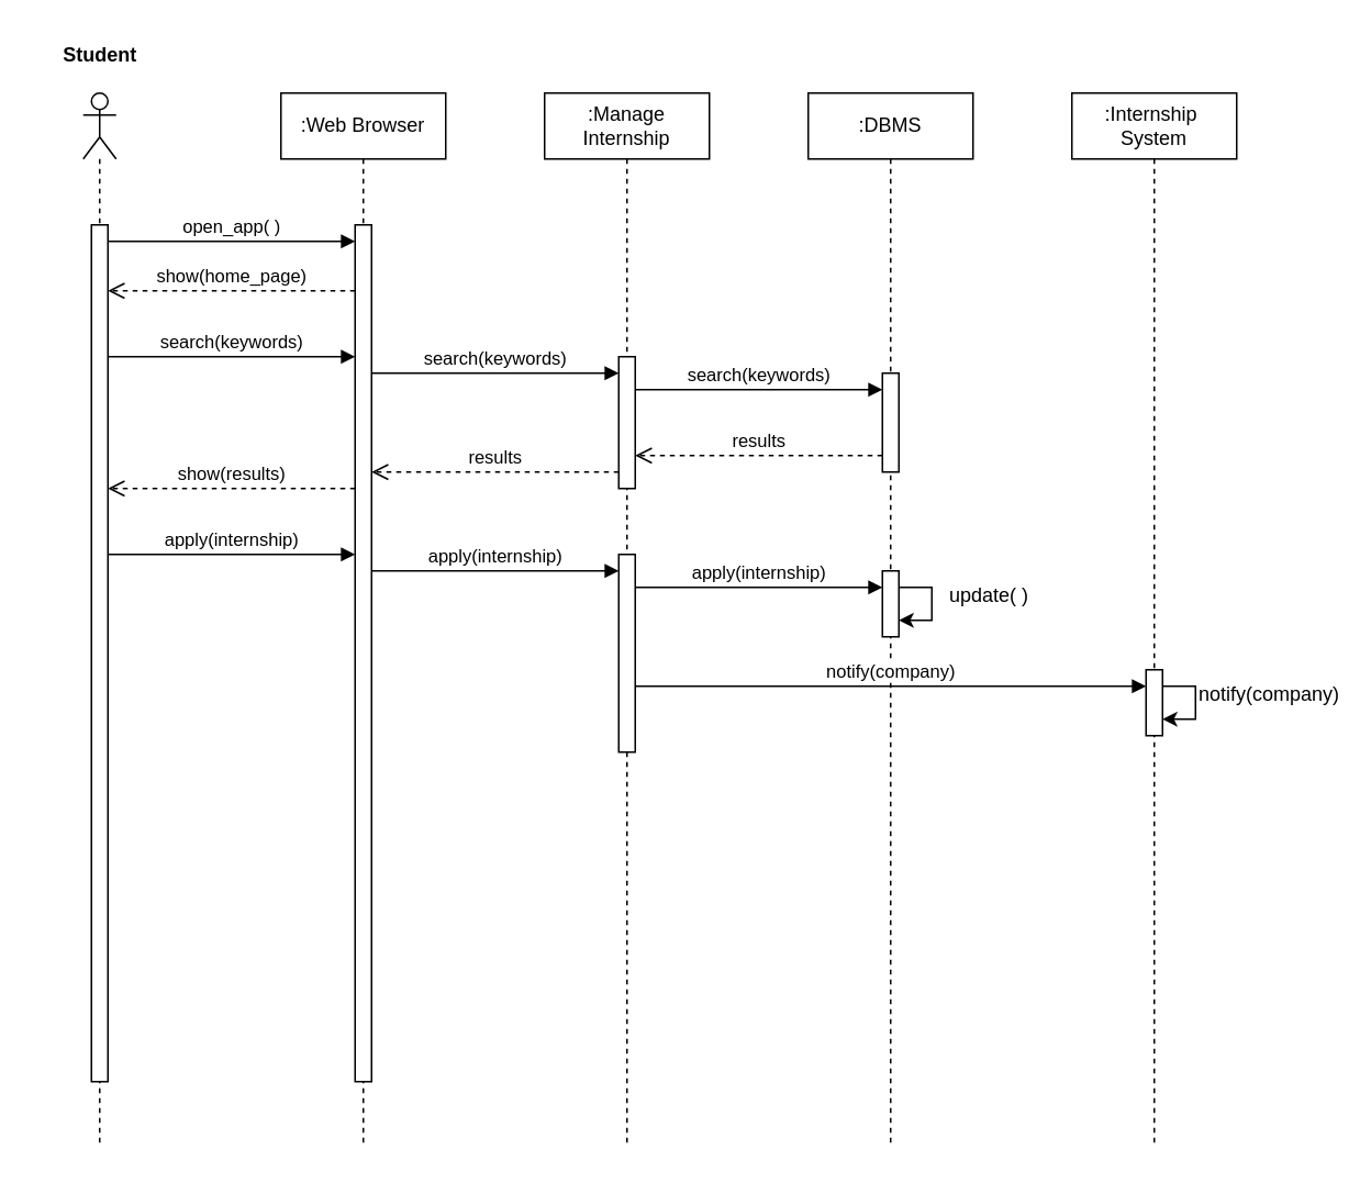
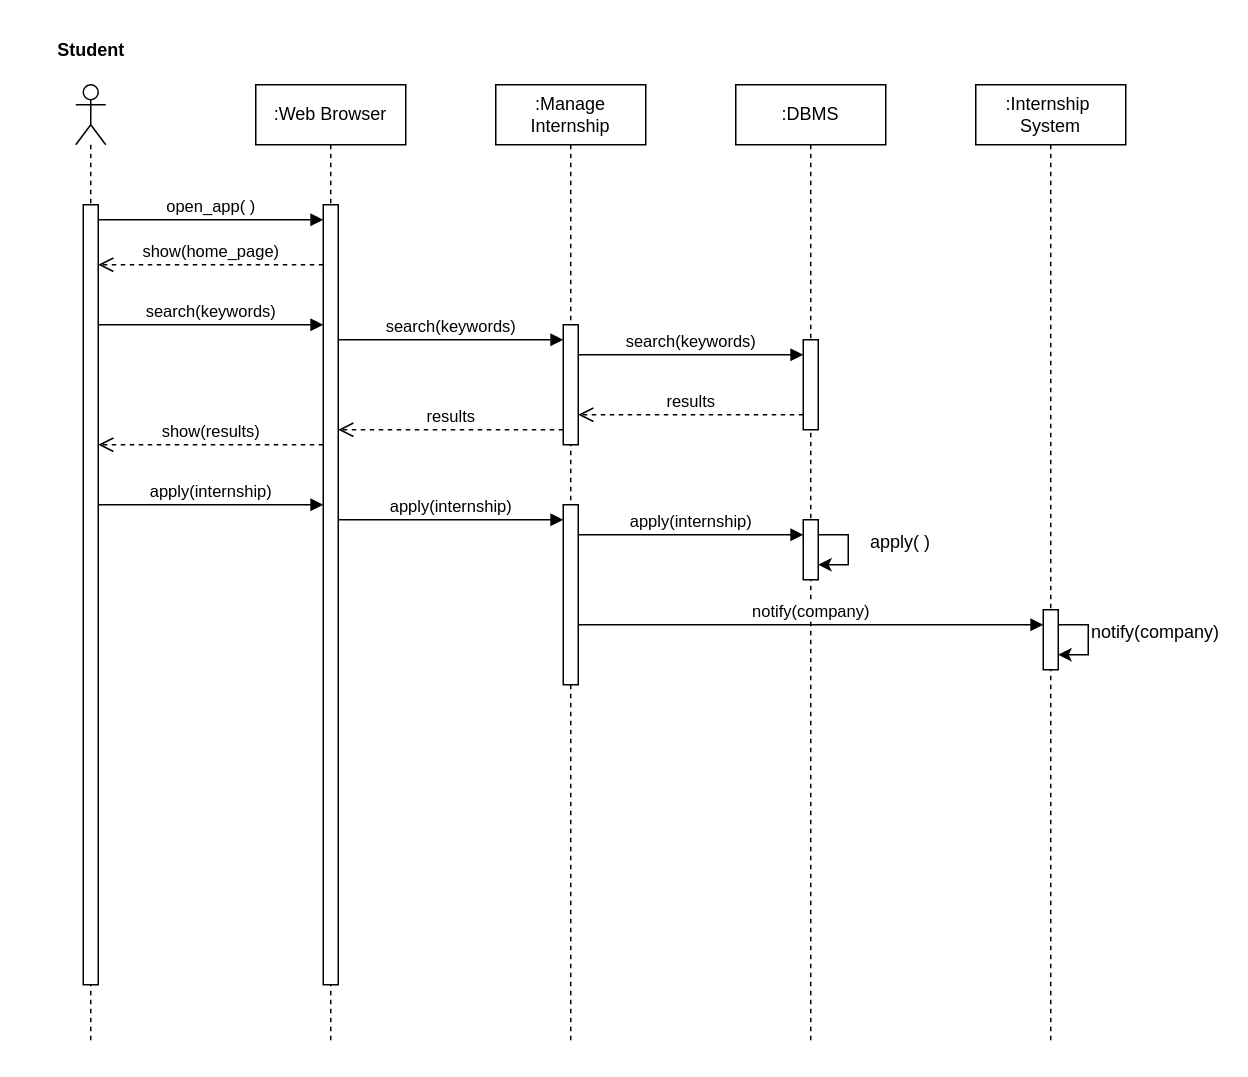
  <mxCell id="0" />
  <mxCell id="1" parent="0" />
  <mxCell id="2" value="" style="shape=umlLifeline;perimeter=lifelinePerimeter;whiteSpace=wrap;html=1;container=1;dropTarget=0;collapsible=0;recursiveResize=0;outlineConnect=0;portConstraint=eastwest;newEdgeStyle={&quot;curved&quot;:0,&quot;rounded&quot;:0};participant=umlActor;" vertex="1" parent="1"><mxGeometry x="50" y="56" width="20" height="640" as="geometry" /></mxCell>
  <mxCell id="3" value="" style="html=1;points=[[0,0,0,0,5],[0,1,0,0,-5],[1,0,0,0,5],[1,1,0,0,-5]];perimeter=orthogonalPerimeter;outlineConnect=0;targetShapes=umlLifeline;portConstraint=eastwest;newEdgeStyle={&quot;curved&quot;:0,&quot;rounded&quot;:0};" vertex="1" parent="2"><mxGeometry x="5" y="80" width="10" height="520" as="geometry" /></mxCell>
  <mxCell id="4" value="Student" style="text;align=center;fontStyle=1;verticalAlign=middle;spacingLeft=3;spacingRight=3;strokeColor=none;rotatable=0;points=[[0,0.5],[1,0.5]];portConstraint=eastwest;html=1;" vertex="1" parent="1"><mxGeometry x="20" y="20" width="80" height="26" as="geometry" /></mxCell>
  <mxCell id="5" value=":Web Browser" style="shape=umlLifeline;perimeter=lifelinePerimeter;whiteSpace=wrap;html=1;container=1;dropTarget=0;collapsible=0;recursiveResize=0;outlineConnect=0;portConstraint=eastwest;newEdgeStyle={&quot;curved&quot;:0,&quot;rounded&quot;:0};" vertex="1" parent="1"><mxGeometry x="170" y="56" width="100" height="640" as="geometry" /></mxCell>
  <mxCell id="6" value="" style="html=1;points=[[0,0,0,0,5],[0,1,0,0,-5],[1,0,0,0,5],[1,1,0,0,-5]];perimeter=orthogonalPerimeter;outlineConnect=0;targetShapes=umlLifeline;portConstraint=eastwest;newEdgeStyle={&quot;curved&quot;:0,&quot;rounded&quot;:0};" vertex="1" parent="5"><mxGeometry x="45" y="80" width="10" height="520" as="geometry" /></mxCell>
  <mxCell id="7" value=":Manage Internship" style="shape=umlLifeline;perimeter=lifelinePerimeter;whiteSpace=wrap;html=1;container=1;dropTarget=0;collapsible=0;recursiveResize=0;outlineConnect=0;portConstraint=eastwest;newEdgeStyle={&quot;curved&quot;:0,&quot;rounded&quot;:0};" vertex="1" parent="1"><mxGeometry x="330" y="56" width="100" height="640" as="geometry" /></mxCell>
  <mxCell id="8" value="" style="html=1;points=[[0,0,0,0,5],[0,1,0,0,-5],[1,0,0,0,5],[1,1,0,0,-5]];perimeter=orthogonalPerimeter;outlineConnect=0;targetShapes=umlLifeline;portConstraint=eastwest;newEdgeStyle={&quot;curved&quot;:0,&quot;rounded&quot;:0};" vertex="1" parent="7"><mxGeometry x="45" y="160" width="10" height="80" as="geometry" /></mxCell>
  <mxCell id="9" value="" style="html=1;points=[[0,0,0,0,5],[0,1,0,0,-5],[1,0,0,0,5],[1,1,0,0,-5]];perimeter=orthogonalPerimeter;outlineConnect=0;targetShapes=umlLifeline;portConstraint=eastwest;newEdgeStyle={&quot;curved&quot;:0,&quot;rounded&quot;:0};" vertex="1" parent="7"><mxGeometry x="45" y="280" width="10" height="120" as="geometry" /></mxCell>
  <mxCell id="10" value=":DBMS" style="shape=umlLifeline;perimeter=lifelinePerimeter;whiteSpace=wrap;html=1;container=1;dropTarget=0;collapsible=0;recursiveResize=0;outlineConnect=0;portConstraint=eastwest;newEdgeStyle={&quot;curved&quot;:0,&quot;rounded&quot;:0};" vertex="1" parent="1"><mxGeometry x="490" y="56" width="100" height="640" as="geometry" /></mxCell>
  <mxCell id="11" value="" style="html=1;points=[[0,0,0,0,5],[0,1,0,0,-5],[1,0,0,0,5],[1,1,0,0,-5]];perimeter=orthogonalPerimeter;outlineConnect=0;targetShapes=umlLifeline;portConstraint=eastwest;newEdgeStyle={&quot;curved&quot;:0,&quot;rounded&quot;:0};" vertex="1" parent="10"><mxGeometry x="45" y="170" width="10" height="60" as="geometry" /></mxCell>
  <mxCell id="12" value="" style="html=1;points=[[0,0,0,0,5],[0,1,0,0,-5],[1,0,0,0,5],[1,1,0,0,-5]];perimeter=orthogonalPerimeter;outlineConnect=0;targetShapes=umlLifeline;portConstraint=eastwest;newEdgeStyle={&quot;curved&quot;:0,&quot;rounded&quot;:0};" vertex="1" parent="10"><mxGeometry x="45" y="290" width="10" height="40" as="geometry" /></mxCell>
  <mxCell id="13" style="edgeStyle=orthogonalEdgeStyle;rounded=0;orthogonalLoop=1;jettySize=auto;html=1;curved=0;" edge="1" parent="10" source="12" target="12"><mxGeometry relative="1" as="geometry" /></mxCell>
  <mxCell id="14" value=":Internship&amp;nbsp;&lt;div&gt;System&lt;/div&gt;" style="shape=umlLifeline;perimeter=lifelinePerimeter;whiteSpace=wrap;html=1;container=1;dropTarget=0;collapsible=0;recursiveResize=0;outlineConnect=0;portConstraint=eastwest;newEdgeStyle={&quot;curved&quot;:0,&quot;rounded&quot;:0};" vertex="1" parent="1"><mxGeometry x="650" y="56" width="100" height="640" as="geometry" /></mxCell>
  <mxCell id="15" value="" style="html=1;points=[[0,0,0,0,5],[0,1,0,0,-5],[1,0,0,0,5],[1,1,0,0,-5]];perimeter=orthogonalPerimeter;outlineConnect=0;targetShapes=umlLifeline;portConstraint=eastwest;newEdgeStyle={&quot;curved&quot;:0,&quot;rounded&quot;:0};" vertex="1" parent="14"><mxGeometry x="45" y="350" width="10" height="40" as="geometry" /></mxCell>
  <mxCell id="16" style="edgeStyle=orthogonalEdgeStyle;rounded=0;orthogonalLoop=1;jettySize=auto;html=1;curved=0;" edge="1" parent="14" source="15" target="15"><mxGeometry relative="1" as="geometry" /></mxCell>
  <mxCell id="17" value="open_app( )" style="html=1;verticalAlign=bottom;endArrow=block;curved=0;rounded=0;exitX=1;exitY=0;exitDx=0;exitDy=5;exitPerimeter=0;entryX=0;entryY=0;entryDx=0;entryDy=5;entryPerimeter=0;" edge="1" parent="1"><mxGeometry width="80" relative="1" as="geometry"><mxPoint x="65" y="146" as="sourcePoint" /><mxPoint x="215" y="146" as="targetPoint" /></mxGeometry></mxCell>
  <mxCell id="18" value="show(home_page)" style="html=1;verticalAlign=bottom;endArrow=open;dashed=1;endSize=8;curved=0;rounded=0;" edge="1" parent="1"><mxGeometry relative="1" as="geometry"><mxPoint x="215" y="176" as="sourcePoint" /><mxPoint x="65" y="176" as="targetPoint" /></mxGeometry></mxCell>
  <mxCell id="19" value="search(keywords)" style="html=1;verticalAlign=bottom;endArrow=block;curved=0;rounded=0;exitX=1;exitY=0;exitDx=0;exitDy=5;exitPerimeter=0;entryX=0;entryY=0;entryDx=0;entryDy=5;entryPerimeter=0;" edge="1" parent="1"><mxGeometry width="80" relative="1" as="geometry"><mxPoint x="65" y="216" as="sourcePoint" /><mxPoint x="215" y="216" as="targetPoint" /></mxGeometry></mxCell>
  <mxCell id="20" value="search(keywords)" style="html=1;verticalAlign=bottom;endArrow=block;curved=0;rounded=0;exitX=1;exitY=0;exitDx=0;exitDy=5;exitPerimeter=0;entryX=0;entryY=0;entryDx=0;entryDy=5;entryPerimeter=0;" edge="1" parent="1"><mxGeometry width="80" relative="1" as="geometry"><mxPoint x="225" y="226" as="sourcePoint" /><mxPoint x="375" y="226" as="targetPoint" /></mxGeometry></mxCell>
  <mxCell id="21" value="search(keywords)" style="html=1;verticalAlign=bottom;endArrow=block;curved=0;rounded=0;exitX=1;exitY=0;exitDx=0;exitDy=5;exitPerimeter=0;entryX=0;entryY=0;entryDx=0;entryDy=5;entryPerimeter=0;" edge="1" parent="1"><mxGeometry width="80" relative="1" as="geometry"><mxPoint x="385" y="236" as="sourcePoint" /><mxPoint x="535" y="236" as="targetPoint" /></mxGeometry></mxCell>
  <mxCell id="22" value="results" style="html=1;verticalAlign=bottom;endArrow=open;dashed=1;endSize=8;curved=0;rounded=0;" edge="1" parent="1"><mxGeometry relative="1" as="geometry"><mxPoint x="535" y="276" as="sourcePoint" /><mxPoint x="385" y="276" as="targetPoint" /></mxGeometry></mxCell>
  <mxCell id="23" value="results" style="html=1;verticalAlign=bottom;endArrow=open;dashed=1;endSize=8;curved=0;rounded=0;" edge="1" parent="1"><mxGeometry relative="1" as="geometry"><mxPoint x="375" y="286" as="sourcePoint" /><mxPoint x="225" y="286" as="targetPoint" /></mxGeometry></mxCell>
  <mxCell id="24" value="show(results)" style="html=1;verticalAlign=bottom;endArrow=open;dashed=1;endSize=8;curved=0;rounded=0;" edge="1" parent="1"><mxGeometry relative="1" as="geometry"><mxPoint x="215" y="296" as="sourcePoint" /><mxPoint x="65" y="296" as="targetPoint" /></mxGeometry></mxCell>
  <mxCell id="25" value="apply(internship)" style="html=1;verticalAlign=bottom;endArrow=block;curved=0;rounded=0;exitX=1;exitY=0;exitDx=0;exitDy=5;exitPerimeter=0;entryX=0;entryY=0;entryDx=0;entryDy=5;entryPerimeter=0;" edge="1" parent="1"><mxGeometry width="80" relative="1" as="geometry"><mxPoint x="65" y="336" as="sourcePoint" /><mxPoint x="215" y="336" as="targetPoint" /></mxGeometry></mxCell>
  <mxCell id="26" value="apply(internship)" style="html=1;verticalAlign=bottom;endArrow=block;curved=0;rounded=0;exitX=1;exitY=0;exitDx=0;exitDy=5;exitPerimeter=0;entryX=0;entryY=0;entryDx=0;entryDy=5;entryPerimeter=0;" edge="1" parent="1"><mxGeometry width="80" relative="1" as="geometry"><mxPoint x="225" y="346" as="sourcePoint" /><mxPoint x="375" y="346" as="targetPoint" /></mxGeometry></mxCell>
  <mxCell id="27" value="apply(internship)" style="html=1;verticalAlign=bottom;endArrow=block;curved=0;rounded=0;exitX=1;exitY=0;exitDx=0;exitDy=5;exitPerimeter=0;entryX=0;entryY=0;entryDx=0;entryDy=5;entryPerimeter=0;" edge="1" parent="1"><mxGeometry width="80" relative="1" as="geometry"><mxPoint x="385" y="356" as="sourcePoint" /><mxPoint x="535" y="356" as="targetPoint" /></mxGeometry></mxCell>
- <mxCell id="28" value="update( )" style="text;html=1;align=center;verticalAlign=middle;whiteSpace=wrap;rounded=0;" vertex="1" parent="1"><mxGeometry x="570" y="346" width="60" height="30" as="geometry" /></mxCell>
+ <mxCell id="28" value="apply( )" style="text;html=1;align=center;verticalAlign=middle;whiteSpace=wrap;rounded=0;" vertex="1" parent="1"><mxGeometry x="570" y="346" width="60" height="30" as="geometry" /></mxCell>
  <mxCell id="29" value="notify(company)" style="html=1;verticalAlign=bottom;endArrow=block;curved=0;rounded=0;exitX=1;exitY=0;exitDx=0;exitDy=5;exitPerimeter=0;" edge="1" parent="1" target="15"><mxGeometry width="80" relative="1" as="geometry"><mxPoint x="385" y="416" as="sourcePoint" /><mxPoint x="535" y="416" as="targetPoint" /></mxGeometry></mxCell>
  <mxCell id="30" value="notify(company)" style="text;html=1;align=center;verticalAlign=middle;whiteSpace=wrap;rounded=0;" vertex="1" parent="1"><mxGeometry x="730" y="406" width="80" height="30" as="geometry" /></mxCell>
